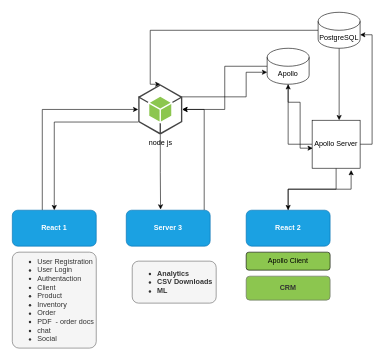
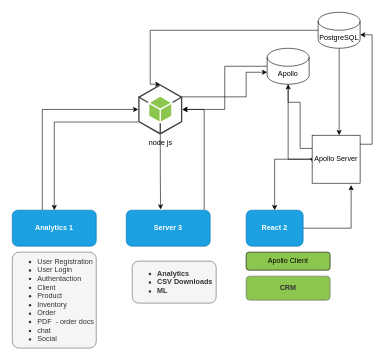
  <mxCell id="0" />
  <mxCell id="1" parent="0" />
  <mxCell id="2" style="edgeStyle=orthogonalEdgeStyle;rounded=0;orthogonalLoop=1;jettySize=auto;html=1;" edge="1" parent="1" source="3" target="20"><mxGeometry relative="1" as="geometry"><Array as="points"><mxPoint x="70" y="182" /></Array></mxGeometry></mxCell>
- <mxCell id="3" value="&lt;b&gt;React 1&lt;/b&gt;" style="rounded=1;whiteSpace=wrap;html=1;fillColor=#1ba1e2;fontColor=#ffffff;strokeColor=#006EAF;" vertex="1" parent="1"><mxGeometry x="20" y="350" width="140" height="60" as="geometry" /></mxCell>
+ <mxCell id="3" value="&lt;b&gt;Analytics 1&lt;/b&gt;" style="rounded=1;whiteSpace=wrap;html=1;fillColor=#1ba1e2;fontColor=#ffffff;strokeColor=#006EAF;" vertex="1" parent="1"><mxGeometry x="20" y="350" width="140" height="60" as="geometry" /></mxCell>
  <mxCell id="4" value="&lt;ul&gt;&lt;li&gt;&lt;span&gt;User Registration&lt;/span&gt;&lt;/li&gt;&lt;li&gt;&lt;span&gt;User Login&lt;/span&gt;&lt;/li&gt;&lt;li&gt;&lt;span&gt;Authentaction&lt;/span&gt;&lt;/li&gt;&lt;li&gt;&lt;span&gt;Client&lt;/span&gt;&lt;/li&gt;&lt;li&gt;&lt;span&gt;Product&lt;/span&gt;&lt;/li&gt;&lt;li&gt;&lt;span&gt;Inventory&lt;/span&gt;&lt;/li&gt;&lt;li&gt;&lt;span&gt;Order&amp;nbsp;&lt;/span&gt;&lt;/li&gt;&lt;li&gt;&lt;span&gt;PDF&amp;nbsp; - order docs&lt;/span&gt;&lt;/li&gt;&lt;li&gt;&lt;span&gt;chat&amp;nbsp;&lt;/span&gt;&lt;/li&gt;&lt;li&gt;&lt;span&gt;Social&lt;/span&gt;&lt;/li&gt;&lt;/ul&gt;" style="rounded=1;whiteSpace=wrap;html=1;fillColor=#f5f5f5;strokeColor=#666666;fontColor=#333333;align=left;arcSize=8;" vertex="1" parent="1"><mxGeometry x="20" y="420" width="140" height="160" as="geometry" /></mxCell>
  <mxCell id="5" style="edgeStyle=orthogonalEdgeStyle;rounded=0;orthogonalLoop=1;jettySize=auto;html=1;entryX=0.813;entryY=1.039;entryDx=0;entryDy=0;entryPerimeter=0;" edge="1" parent="1" source="6" target="24"><mxGeometry relative="1" as="geometry" /></mxCell>
- <mxCell id="6" value="&lt;b&gt;React 2&lt;/b&gt;" style="rounded=1;whiteSpace=wrap;html=1;fillColor=#1ba1e2;fontColor=#ffffff;strokeColor=#006EAF;" vertex="1" parent="1"><mxGeometry x="410" y="350" width="140" height="60" as="geometry" /></mxCell>
+ <mxCell id="6" value="&lt;b&gt;React 2&lt;/b&gt;" style="rounded=1;whiteSpace=wrap;html=1;fillColor=#1ba1e2;fontColor=#ffffff;strokeColor=#006EAF;" vertex="1" parent="1"><mxGeometry x="410" y="350" width="95" height="60" as="geometry" /></mxCell>
  <mxCell id="7" value="&lt;b&gt;CRM&lt;/b&gt;" style="rounded=1;whiteSpace=wrap;html=1;fillColor=#8cc64f;fontColor=#333333;strokeColor=#666666;" vertex="1" parent="1"><mxGeometry x="410" y="460" width="140" height="40" as="geometry" /></mxCell>
  <mxCell id="8" style="edgeStyle=orthogonalEdgeStyle;rounded=0;orthogonalLoop=1;jettySize=auto;html=1;entryX=1;entryY=0.5;entryDx=0;entryDy=0;entryPerimeter=0;" edge="1" parent="1" source="9" target="20"><mxGeometry relative="1" as="geometry"><Array as="points"><mxPoint x="340" y="182" /></Array></mxGeometry></mxCell>
  <mxCell id="9" value="&lt;b&gt;Server 3&lt;/b&gt;" style="rounded=1;whiteSpace=wrap;html=1;fillColor=#1ba1e2;fontColor=#ffffff;strokeColor=#006EAF;" vertex="1" parent="1"><mxGeometry x="210" y="350" width="140" height="60" as="geometry" /></mxCell>
  <mxCell id="10" value="&lt;ul&gt;&lt;li&gt;&lt;b&gt;Analytics&lt;/b&gt;&lt;/li&gt;&lt;li&gt;&lt;b&gt;CSV Downloads&lt;/b&gt;&lt;/li&gt;&lt;li&gt;&lt;b&gt;ML&lt;/b&gt;&lt;/li&gt;&lt;/ul&gt;" style="rounded=1;whiteSpace=wrap;html=1;fillColor=#f5f5f5;fontColor=#333333;strokeColor=#666666;align=left;" vertex="1" parent="1"><mxGeometry x="220" y="435" width="140" height="70" as="geometry" /></mxCell>
  <mxCell id="11" style="edgeStyle=orthogonalEdgeStyle;rounded=0;orthogonalLoop=1;jettySize=auto;html=1;" edge="1" parent="1" source="13" target="20"><mxGeometry relative="1" as="geometry" /></mxCell>
  <mxCell id="12" style="edgeStyle=orthogonalEdgeStyle;rounded=0;orthogonalLoop=1;jettySize=auto;html=1;entryX=0.013;entryY=0.582;entryDx=0;entryDy=0;entryPerimeter=0;" edge="1" parent="1" source="13" target="24"><mxGeometry relative="1" as="geometry"><Array as="points"><mxPoint x="480" y="170" /><mxPoint x="500" y="170" /><mxPoint x="500" y="247" /></Array></mxGeometry></mxCell>
  <mxCell id="13" value="Apollo" style="shape=cylinder3;whiteSpace=wrap;html=1;boundedLbl=1;backgroundOutline=1;size=15;" vertex="1" parent="1"><mxGeometry x="445" y="80" width="70" height="60" as="geometry" /></mxCell>
  <mxCell id="14" style="edgeStyle=orthogonalEdgeStyle;rounded=0;orthogonalLoop=1;jettySize=auto;html=1;" edge="1" parent="1" source="16"><mxGeometry relative="1" as="geometry"><mxPoint x="267" y="140" as="targetPoint" /><Array as="points"><mxPoint x="250" y="50" /></Array></mxGeometry></mxCell>
  <mxCell id="15" style="edgeStyle=orthogonalEdgeStyle;rounded=0;orthogonalLoop=1;jettySize=auto;html=1;entryX=0.563;entryY=0;entryDx=0;entryDy=0;entryPerimeter=0;" edge="1" parent="1" source="16" target="24"><mxGeometry relative="1" as="geometry" /></mxCell>
  <mxCell id="16" value="PostgreSQL" style="shape=cylinder3;whiteSpace=wrap;html=1;boundedLbl=1;backgroundOutline=1;size=15;" vertex="1" parent="1"><mxGeometry x="530" y="20" width="70" height="60" as="geometry" /></mxCell>
  <mxCell id="17" style="edgeStyle=orthogonalEdgeStyle;rounded=0;orthogonalLoop=1;jettySize=auto;html=1;exitX=0;exitY=0.25;exitDx=0;exitDy=0;exitPerimeter=0;" edge="1" parent="1" source="20" target="13"><mxGeometry relative="1" as="geometry"><Array as="points"><mxPoint x="410" y="161" /><mxPoint x="410" y="120" /><mxPoint x="495" y="120" /></Array></mxGeometry></mxCell>
  <mxCell id="18" style="edgeStyle=orthogonalEdgeStyle;rounded=0;orthogonalLoop=1;jettySize=auto;html=1;entryX=0.409;entryY=-0.019;entryDx=0;entryDy=0;entryPerimeter=0;" edge="1" parent="1" source="20" target="9"><mxGeometry relative="1" as="geometry" /></mxCell>
  <mxCell id="19" style="edgeStyle=orthogonalEdgeStyle;rounded=0;orthogonalLoop=1;jettySize=auto;html=1;exitX=0;exitY=0.75;exitDx=0;exitDy=0;exitPerimeter=0;" edge="1" parent="1" source="20" target="3"><mxGeometry relative="1" as="geometry" /></mxCell>
  <mxCell id="20" value="node js" style="outlineConnect=0;dashed=0;verticalLabelPosition=bottom;verticalAlign=top;align=center;html=1;shape=mxgraph.aws3.android;fillColor=#8CC64F;gradientColor=none;" vertex="1" parent="1"><mxGeometry x="230" y="140" width="73.5" height="84" as="geometry" /></mxCell>
  <mxCell id="21" style="edgeStyle=orthogonalEdgeStyle;rounded=0;orthogonalLoop=1;jettySize=auto;html=1;" edge="1" parent="1" source="24" target="13"><mxGeometry relative="1" as="geometry" /></mxCell>
  <mxCell id="22" style="edgeStyle=orthogonalEdgeStyle;rounded=0;orthogonalLoop=1;jettySize=auto;html=1;entryX=1;entryY=0;entryDx=0;entryDy=37.5;entryPerimeter=0;" edge="1" parent="1" source="24" target="16"><mxGeometry relative="1" as="geometry"><Array as="points"><mxPoint x="620" y="240" /><mxPoint x="620" y="57" /></Array></mxGeometry></mxCell>
  <mxCell id="23" style="edgeStyle=orthogonalEdgeStyle;rounded=0;orthogonalLoop=1;jettySize=auto;html=1;" edge="1" parent="1" source="24" target="6"><mxGeometry relative="1" as="geometry" /></mxCell>
- <mxCell id="24" value="Apollo Server" style="whiteSpace=wrap;html=1;aspect=fixed;" vertex="1" parent="1"><mxGeometry x="520" y="200" width="80" height="80" as="geometry" /></mxCell>
+ <mxCell id="24" value="Apollo Server" style="whiteSpace=wrap;html=1;aspect=fixed;" vertex="1" parent="1"><mxGeometry x="520" y="225" width="80" height="80" as="geometry" /></mxCell>
  <mxCell id="25" value="Apollo Client" style="rounded=1;whiteSpace=wrap;html=1;fillColor=#8cc64f;" vertex="1" parent="1"><mxGeometry x="410" y="420" width="140" height="30" as="geometry" /></mxCell>
